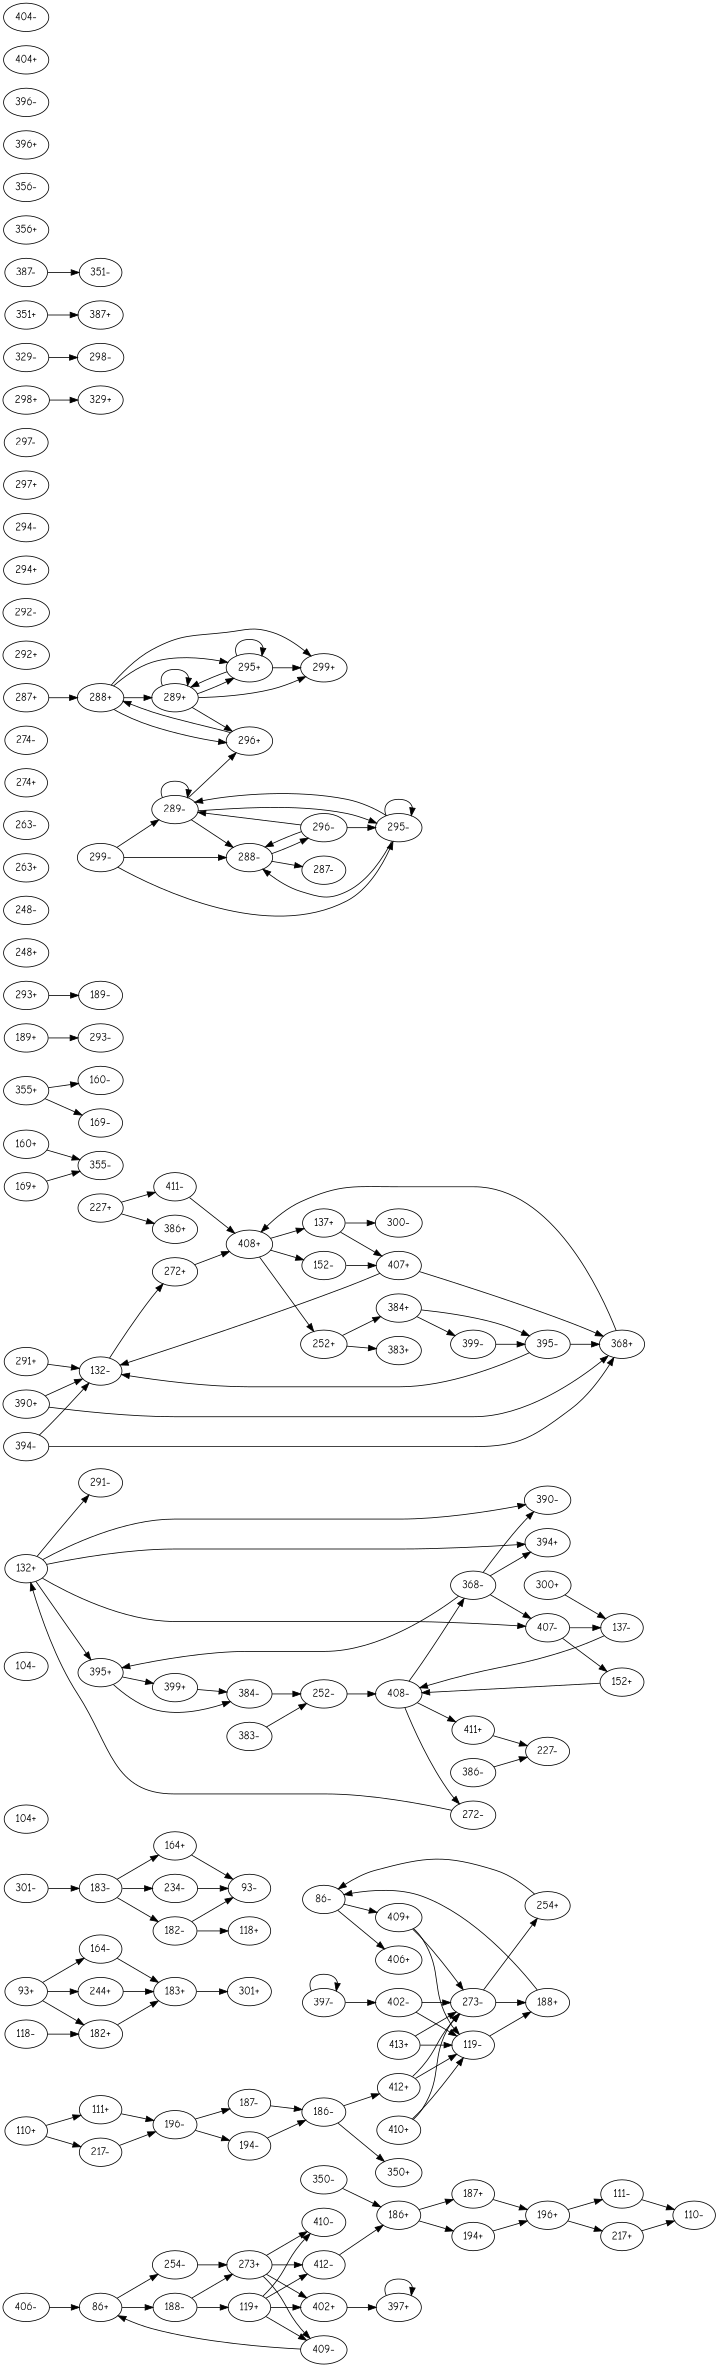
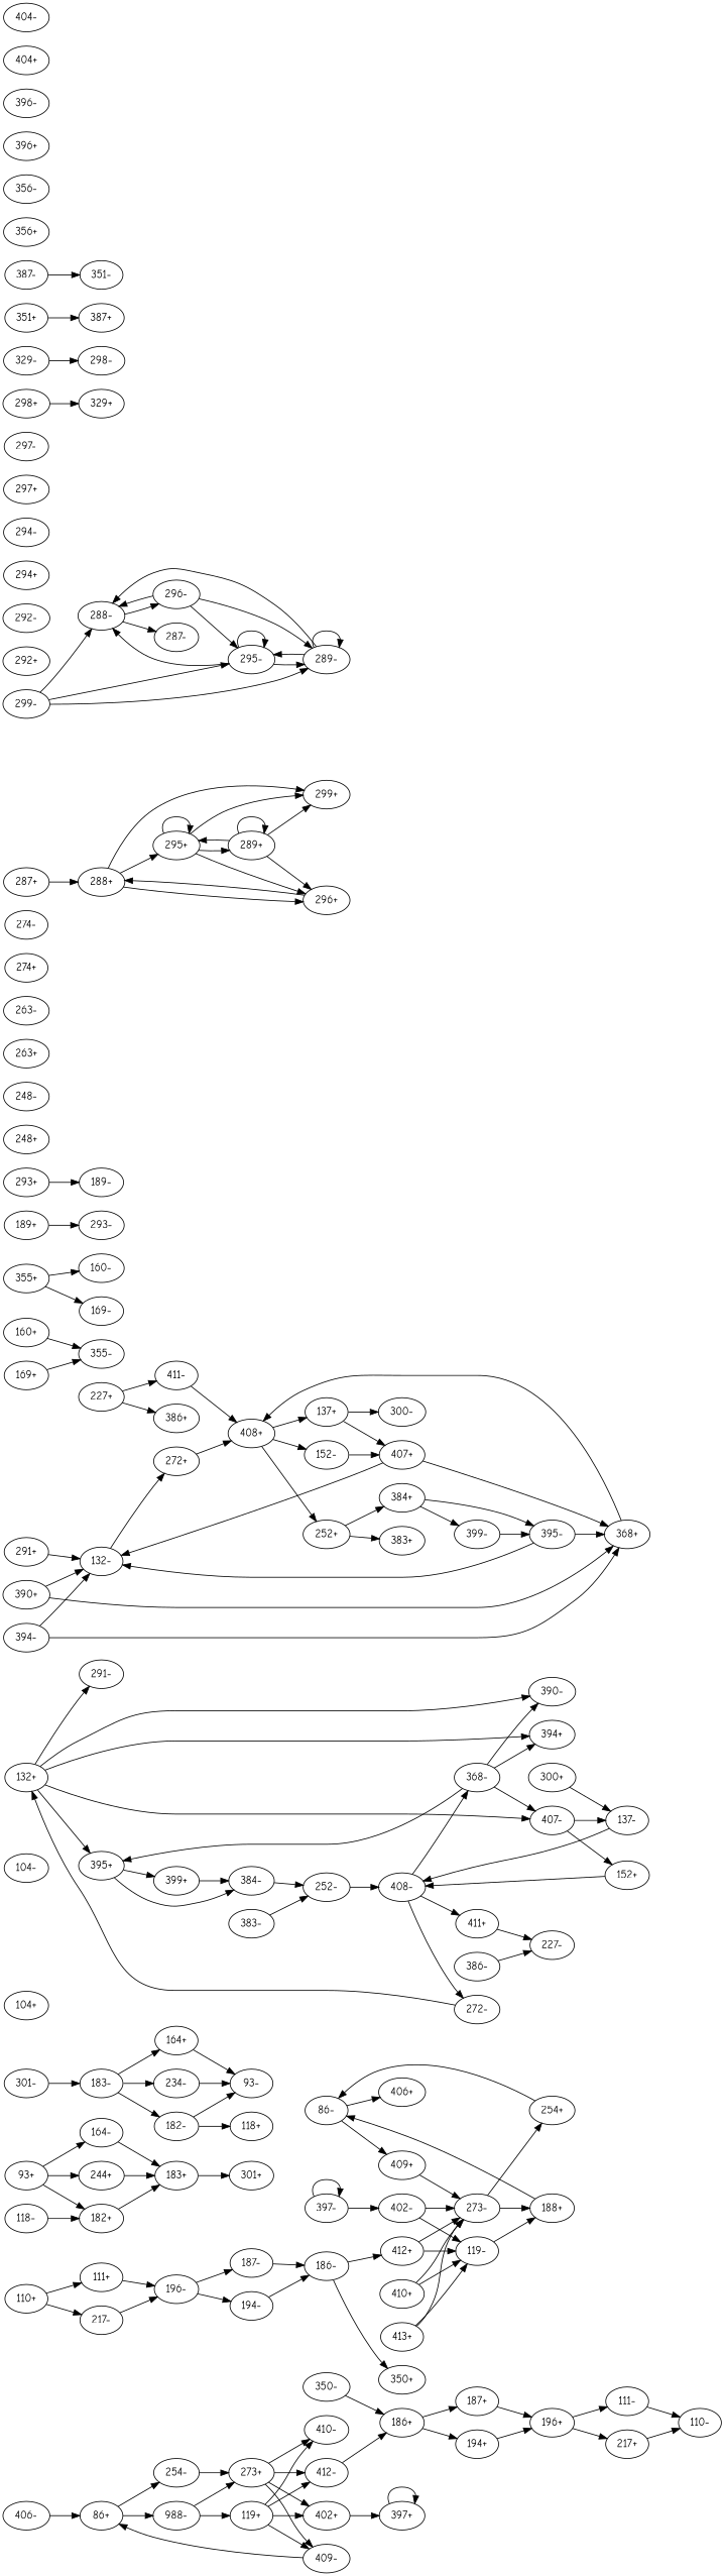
  digraph {
    fontname="Comic Neue"
    k=96
    rankdir=LR
    node [C=8551 fontname="Comic Neue" l=191]
    edge [d=-95 fontname="Comic Neue"]
    "86+" [C=34789 l=260]
-   "188-" [C=9052 l=152]
+   "188-" [C=9052 l=152 label="988-"]
    "254-" [C=4311 l=201]
    "119+" [C=12159]
    "273+" [C=2138 l=142]
    "86-" [C=34789 l=260]
    "406+" [C=17365411 l=424885]
    "409+" [C=19383230 l=578647]
    "119-" [C=12159]
    "273-" [C=2138 l=142]
    "93+" [C=19380 l=171]
    "164-" [C=22950 l=185]
    "182+" [C=12188 l=160]
    "244+" [C=4692]
    "183+" [C=10455 l=136]
    "93-" [C=19380 l=171]
    "104+" [C=501670 l=19906]
    "104-" [C=501670 l=19906]
    "110+" [C=10231 l=188]
    "111+" [l=190]
    "217-" [C=6213 l=221]
    "196-" [C=8398 l=192]
    "110-" [C=10231 l=188]
    "187-" [C=10744 l=371]
    "194-" [C=20108 l=398]
    "111-" [l=190]
    "118+" [C=45530 l=379]
    "118-" [C=45530 l=379]
    "402+" [C=11171200 l=409709]
    "409-" [C=19383230 l=578647]
    "410-" [C=5518249 l=218491]
    "412-" [C=17968688 l=531464]
    "397+" [C=275153 l=10868]
    "186+" [C=7716 l=181]
    "188+" [C=9052 l=152]
    "132+" [C=12750 l=145]
    "291-" [C=68 l=120]
    "390-" [C=13653171 l=334609]
    "394+" [C=1135970 l=15655]
    "395+" [C=11239649 l=209092]
    "407-" [C=4049340 l=60154]
    "384-" [C=12355884 l=245229]
    "399+" [C=479659 l=11318]
    "137-" [C=16839 l=169]
    "152+" [C=17639]
    "132-" [C=12750 l=145]
    "272+" [C=228]
    "408+" [C=982819 l=4240]
    "137+" [C=16839 l=169]
    "300-" [C=15 l=102]
    "407+" [C=4049340 l=60154]
    "368+" [C=12255 l=309]
    "408-" [C=982819 l=4240]
    "272-" [C=228]
    "368-" [C=12255 l=309]
    "411+" [C=1329816 l=30318]
    "152-" [C=17639]
    "160+" [C=45609 l=827]
    "355-" [l=165]
    "160-" [C=45609 l=827]
    "164+" [C=22950 l=185]
    "301+" [C=122 l=147]
    "169+" [C=7717 l=208]
    "169-" [C=7717 l=208]
    "182-" [C=12188 l=160]
    "183-" [C=10455 l=136]
    n67 [C=4692 label="234-"]
    "187+" [C=10744 l=371]
    "194+" [C=20108 l=398]
    "196+" [C=8398 l=192]
    "186-" [C=7716 l=181]
    "350+" [C=23014 l=461]
    "412+" [C=17968688 l=531464]
    "217+" [C=6213 l=221]
    "189+" [C=13272 l=188]
    "293-" [C=9 l=98]
    "189-" [C=13272 l=188]
    "227+" [C=3872 l=133]
    "386+" [C=6085973 l=220932]
    "411-" [C=1329816 l=30318]
    "227-" [C=3872 l=133]
    "248+" [C=311 l=155]
    "248-" [C=311 l=155]
    "252+" [C=5940 l=279]
    "383+" [C=3778022 l=55439]
    "384+" [C=12355884 l=245229]
    "395-" [C=11239649 l=209092]
    "399-" [C=479659 l=11318]
    "252-" [C=5940 l=279]
    "254+" [C=4311 l=201]
    "263+" [C=4194]
    "263-" [C=4194]
    "274+" [C=1313]
    "274-" [C=1313]
    "287+" [C=764 l=188]
    "288+" [C=228 l=97]
    "289+" [C=255 l=96]
    "295+" [C=4398]
    "296+" [C=5658 l=189]
    "299+" [C=103 l=123]
    "287-" [C=764 l=188]
    "288-" [C=228 l=97]
    "296-" [C=5658 l=189]
    "289-" [C=255 l=96]
    "295-" [C=4398]
    "291+" [C=68 l=120]
    "292+" [C=147 l=143]
    "292-" [C=147 l=143]
    "293+" [C=9 l=98]
    "294+" [C=67 l=113]
    "294-" [C=67 l=113]
    "297+" [C=85 l=134]
    "297-" [C=85 l=134]
    "298+" [C=13 l=98]
    "329+" [C=21663 l=180]
    "298-" [C=13 l=98]
    "299-" [C=103 l=123]
    "300+" [C=15 l=102]
    "301-" [C=122 l=147]
    "329-" [C=21663 l=180]
    "350-" [C=23014 l=461]
    "351+" [C=9482 l=696]
    "387+" [C=366029 l=14743]
    "351-" [C=9482 l=696]
    "355+" [l=165]
    "356+" [C=13006 l=761]
    "356-" [C=13006 l=761]
    "383-" [C=3778022 l=55439]
    "386-" [C=6085973 l=220932]
    "387-" [C=366029 l=14743]
    "390+" [C=13653171 l=334609]
    "394-" [C=1135970 l=15655]
    "396+" [C=2134239 l=88519]
    "396-" [C=2134239 l=88519]
    "397-" [C=275153 l=10868]
    "402-" [C=11171200 l=409709]
    "404+" [C=34294614 l=631096]
    "404-" [C=34294614 l=631096]
    "406-" [C=17365411 l=424885]
    "410+" [C=5518249 l=218491]
    "413+" [C=1573793 l=30528]
    "86+" -> "188-"
    "86+" -> "254-"
    "188-" -> "119+"
    "188-" -> "273+" [d=-46]
    "254-" -> "273+"
    "119+" -> "402+"
    "119+" -> "409-"
    "119+" -> "410-"
    "119+" -> "412-"
    "273+" -> "402+"
    "273+" -> "409-"
    "273+" -> "410-"
    "273+" -> "412-"
    "86-" -> "406+"
    "86-" -> "409+"
-   "409+" -> "119-"
    "409+" -> "273-"
    "119-" -> "188+"
    "273-" -> "188+" [d=-46]
    "273-" -> "254+"
    "93+" -> "164-" [d=-89]
    "93+" -> "182+" [d=-64]
    "93+" -> "244+" [d=-89]
    "164-" -> "183+" [d=-89]
    "182+" -> "183+" [d=-89]
    "244+" -> "183+"
    "183+" -> "301+"
    "110+" -> "111+"
    "110+" -> "217-"
    "111+" -> "196-"
    "217-" -> "196-"
    "196-" -> "187-"
    "196-" -> "194-"
    "187-" -> "186-"
    "194-" -> "186-"
    "111-" -> "110-"
    "118-" -> "182+"
    "402+" -> "397+"
    "409-" -> "86+"
    "412-" -> "186+"
    "397+" -> "397+"
    "186+" -> "187+"
    "186+" -> "194+"
    "188+" -> "86-"
    "132+" -> "291-"
    "132+" -> "390-" [d=-67]
    "132+" -> "394+" [d=-67]
    "132+" -> "395+" [d=-67]
    "132+" -> "407-" [d=-67]
    "395+" -> "384-" [d=-554]
    "395+" -> "399+" [d=-554]
    "407-" -> "137-" [d=-73]
    "407-" -> "152+"
    "384-" -> "252-"
    "399+" -> "384-" [d=-554]
    "137-" -> "408-" [d=-79]
    "152+" -> "408-" [d=-79]
    "132-" -> "272+"
    "272+" -> "408+" [d=-55]
    "408+" -> "137+" [d=-79]
    "408+" -> "152-" [d=-79]
    "408+" -> "252+"
    "137+" -> "300-"
    "137+" -> "407+" [d=-73]
    "407+" -> "132-" [d=-67]
    "407+" -> "368+"
    "368+" -> "408+"
    "408-" -> "272-" [d=-55]
    "408-" -> "368-"
    "408-" -> "411+" [d=-55]
    "272-" -> "132+"
    "368-" -> "390-"
    "368-" -> "394+"
    "368-" -> "395+"
    "368-" -> "407-"
    "411+" -> "227-"
    "152-" -> "407+"
    "160+" -> "355-"
    "164+" -> "93-" [d=-89]
    "169+" -> "355-"
    "182-" -> "93-" [d=-64]
    "182-" -> "118+"
    "183-" -> "164+" [d=-89]
    "183-" -> "182-" [d=-89]
    "183-" -> n67
    n67 -> "93-" [d=-89]
    "187+" -> "196+"
    "194+" -> "196+"
    "196+" -> "111-"
    "196+" -> "217+"
    "186-" -> "350+"
    "186-" -> "412+"
    "412+" -> "119-"
    "412+" -> "273-"
    "217+" -> "110-"
    "189+" -> "293-"
    "227+" -> "386+"
    "227+" -> "411-"
    "411-" -> "408+" [d=-55]
    "252+" -> "383+"
    "252+" -> "384+"
    "384+" -> "395-" [d=-554]
    "384+" -> "399-" [d=-554]
    "395-" -> "132-" [d=-67]
    "395-" -> "368+"
    "399-" -> "395-" [d=-554]
    "252-" -> "408-"
    "254+" -> "86-"
    "287+" -> "288+"
-   "288+" -> "289+"
    "288+" -> "295+"
    "288+" -> "296+"
    "288+" -> "299+"
    "289+" -> "289+"
    "289+" -> "295+"
    "289+" -> "296+"
    "289+" -> "299+"
    "295+" -> "289+"
    "295+" -> "295+"
-   "289-" -> "296+"
+   "295+" -> "296+"
    "295+" -> "299+"
    "296+" -> "288+"
    "288-" -> "287-"
    "288-" -> "296-"
    "296-" -> "288-"
    "296-" -> "289-"
    "296-" -> "295-"
    "289-" -> "288-"
    "289-" -> "289-"
    "289-" -> "295-"
    "295-" -> "288-"
    "295-" -> "289-"
    "295-" -> "295-"
    "291+" -> "132-"
    "293+" -> "189-"
    "298+" -> "329+"
    "299-" -> "288-"
    "299-" -> "289-"
    "299-" -> "295-"
    "300+" -> "137-"
    "301-" -> "183-"
    "329-" -> "298-"
    "350-" -> "186+"
    "351+" -> "387+"
    "355+" -> "160-"
    "355+" -> "169-"
    "383-" -> "252-"
    "386-" -> "227-"
    "387-" -> "351-"
    "390+" -> "132-" [d=-67]
    "390+" -> "368+"
    "394-" -> "132-" [d=-67]
    "394-" -> "368+"
    "397-" -> "397-"
    "397-" -> "402-"
    "402-" -> "119-"
    "402-" -> "273-"
    "406-" -> "86+"
    "410+" -> "119-"
    "410+" -> "273-"
    "413+" -> "119-"
    "413+" -> "273-"
  }
